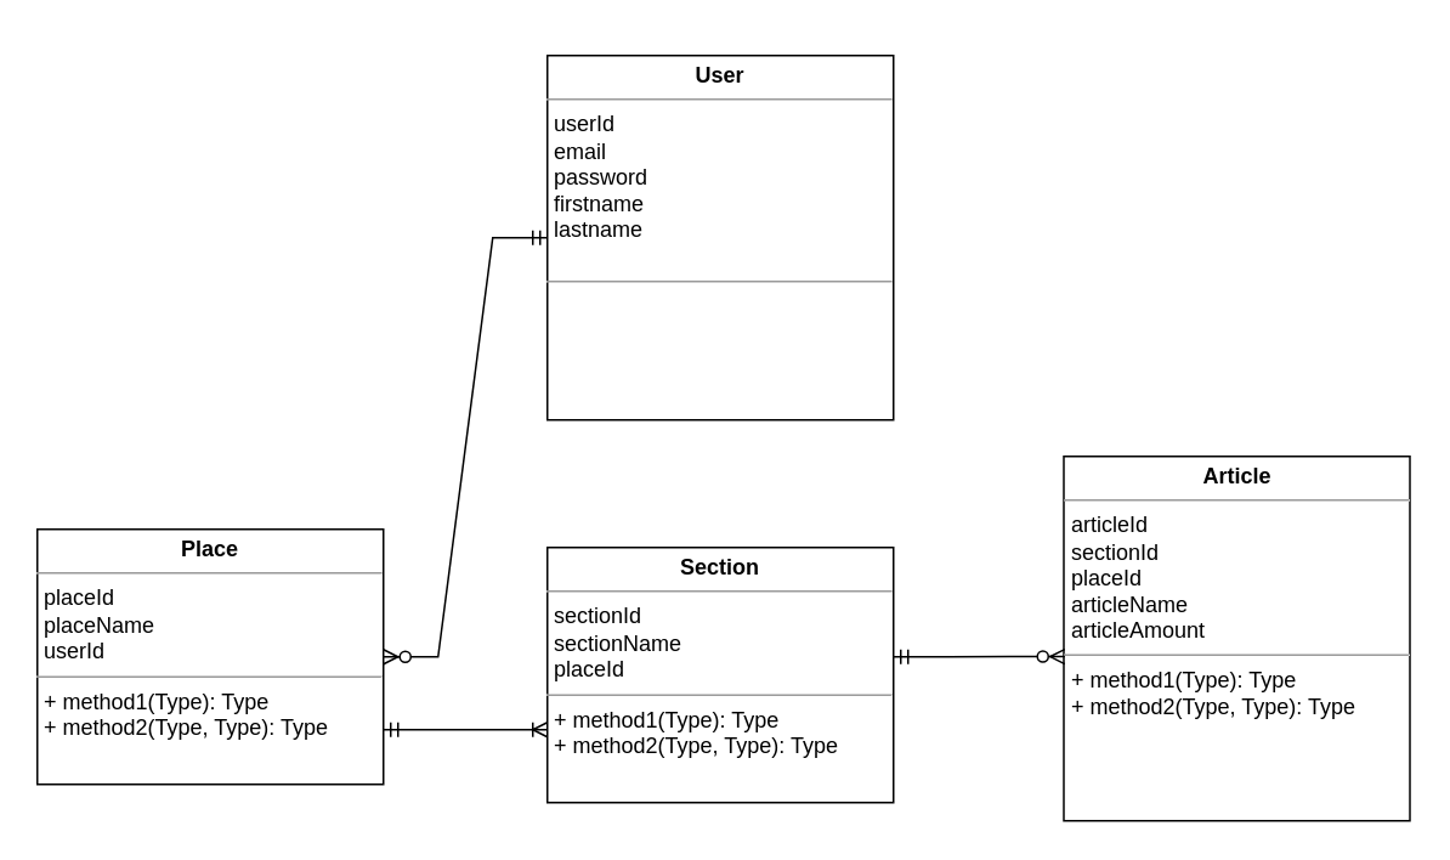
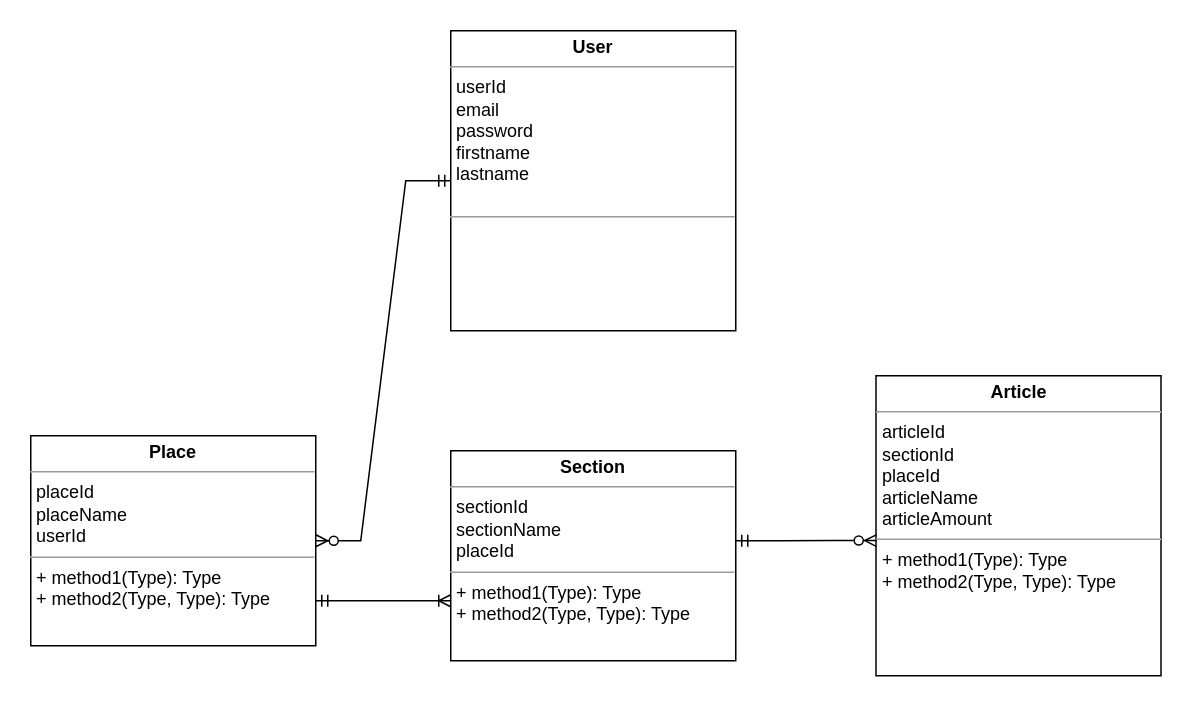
  <mxCell id="0" />
  <mxCell id="1" parent="0" />
- <mxCell id="2" value="&lt;p style=&quot;margin:0px;margin-top:4px;text-align:center;&quot;&gt;&lt;b style=&quot;&quot;&gt;User&lt;/b&gt;&lt;/p&gt;&lt;hr size=&quot;1&quot;&gt;&lt;p style=&quot;margin:0px;margin-left:4px;&quot;&gt;userId&lt;/p&gt;&lt;p style=&quot;margin:0px;margin-left:4px;&quot;&gt;email&amp;nbsp;&lt;/p&gt;&lt;p style=&quot;margin:0px;margin-left:4px;&quot;&gt;password&lt;/p&gt;&lt;p style=&quot;margin:0px;margin-left:4px;&quot;&gt;firstname&lt;span style=&quot;white-space: pre;&quot;&gt; &lt;/span&gt;&lt;/p&gt;&lt;p style=&quot;margin:0px;margin-left:4px;&quot;&gt;lastname&lt;/p&gt;&lt;p style=&quot;margin:0px;margin-left:4px;&quot;&gt;&lt;br&gt;&lt;/p&gt;&lt;hr size=&quot;1&quot;&gt;&lt;p style=&quot;margin:0px;margin-left:4px;&quot;&gt;&lt;br&gt;&lt;/p&gt;" style="verticalAlign=top;align=left;overflow=fill;fontSize=12;fontFamily=Helvetica;html=1;whiteSpace=wrap;" vertex="1" parent="1"><mxGeometry x="300" y="30" width="190" height="200" as="geometry" /></mxCell>
+ <mxCell id="2" value="&lt;p style=&quot;margin:0px;margin-top:4px;text-align:center;&quot;&gt;&lt;b style=&quot;&quot;&gt;User&lt;/b&gt;&lt;/p&gt;&lt;hr size=&quot;1&quot;&gt;&lt;p style=&quot;margin:0px;margin-left:4px;&quot;&gt;userId&lt;/p&gt;&lt;p style=&quot;margin:0px;margin-left:4px;&quot;&gt;email&amp;nbsp;&lt;/p&gt;&lt;p style=&quot;margin:0px;margin-left:4px;&quot;&gt;password&lt;/p&gt;&lt;p style=&quot;margin:0px;margin-left:4px;&quot;&gt;firstname&lt;span style=&quot;white-space: pre;&quot;&gt; &lt;/span&gt;&lt;/p&gt;&lt;p style=&quot;margin:0px;margin-left:4px;&quot;&gt;lastname&lt;/p&gt;&lt;p style=&quot;margin:0px;margin-left:4px;&quot;&gt;&lt;br&gt;&lt;/p&gt;&lt;hr size=&quot;1&quot;&gt;&lt;p style=&quot;margin:0px;margin-left:4px;&quot;&gt;&lt;br&gt;&lt;/p&gt;" style="verticalAlign=top;align=left;overflow=fill;fontSize=12;fontFamily=Helvetica;html=1;whiteSpace=wrap;" vertex="1" parent="1"><mxGeometry x="300" y="20" width="190" height="200" as="geometry" /></mxCell>
  <mxCell id="3" value="&lt;p style=&quot;margin:0px;margin-top:4px;text-align:center;&quot;&gt;&lt;b&gt;Article&lt;/b&gt;&lt;/p&gt;&lt;hr size=&quot;1&quot;&gt;&lt;p style=&quot;margin:0px;margin-left:4px;&quot;&gt;articleId&lt;br&gt;sectionId&lt;/p&gt;&lt;p style=&quot;margin:0px;margin-left:4px;&quot;&gt;placeId&lt;/p&gt;&lt;p style=&quot;margin:0px;margin-left:4px;&quot;&gt;articleName&lt;/p&gt;&lt;p style=&quot;margin:0px;margin-left:4px;&quot;&gt;articleAmount&lt;/p&gt;&lt;hr size=&quot;1&quot;&gt;&lt;p style=&quot;margin:0px;margin-left:4px;&quot;&gt;+ method1(Type): Type&lt;br&gt;+ method2(Type, Type): Type&lt;/p&gt;" style="verticalAlign=top;align=left;overflow=fill;fontSize=12;fontFamily=Helvetica;html=1;whiteSpace=wrap;" vertex="1" parent="1"><mxGeometry x="583.5" y="250" width="190" height="200" as="geometry" /></mxCell>
  <mxCell id="4" value="&lt;p style=&quot;margin:0px;margin-top:4px;text-align:center;&quot;&gt;&lt;b&gt;Place&lt;/b&gt;&lt;/p&gt;&lt;hr size=&quot;1&quot;&gt;&lt;p style=&quot;margin:0px;margin-left:4px;&quot;&gt;placeId&lt;/p&gt;&lt;p style=&quot;margin:0px;margin-left:4px;&quot;&gt;placeName&lt;/p&gt;&lt;p style=&quot;margin:0px;margin-left:4px;&quot;&gt;userId&lt;/p&gt;&lt;hr size=&quot;1&quot;&gt;&lt;p style=&quot;margin:0px;margin-left:4px;&quot;&gt;+ method1(Type): Type&lt;br&gt;+ method2(Type, Type): Type&lt;/p&gt;" style="verticalAlign=top;align=left;overflow=fill;fontSize=12;fontFamily=Helvetica;html=1;whiteSpace=wrap;" vertex="1" parent="1"><mxGeometry x="20" y="290" width="190" height="140" as="geometry" /></mxCell>
  <mxCell id="5" value="&lt;p style=&quot;margin:0px;margin-top:4px;text-align:center;&quot;&gt;&lt;b&gt;Section&lt;/b&gt;&lt;/p&gt;&lt;hr size=&quot;1&quot;&gt;&lt;p style=&quot;margin:0px;margin-left:4px;&quot;&gt;sectionId&lt;/p&gt;&lt;p style=&quot;margin:0px;margin-left:4px;&quot;&gt;sectionName&lt;/p&gt;&lt;p style=&quot;margin:0px;margin-left:4px;&quot;&gt;placeId&lt;/p&gt;&lt;hr size=&quot;1&quot;&gt;&lt;p style=&quot;margin:0px;margin-left:4px;&quot;&gt;+ method1(Type): Type&lt;br&gt;+ method2(Type, Type): Type&lt;/p&gt;" style="verticalAlign=top;align=left;overflow=fill;fontSize=12;fontFamily=Helvetica;html=1;whiteSpace=wrap;" vertex="1" parent="1"><mxGeometry x="300" y="300" width="190" height="140" as="geometry" /></mxCell>
  <mxCell id="6" value="" style="edgeStyle=entityRelationEdgeStyle;fontSize=12;html=1;endArrow=ERzeroToMany;startArrow=ERmandOne;rounded=0;" edge="1" parent="1" source="2" target="4"><mxGeometry width="100" height="100" relative="1" as="geometry"><mxPoint x="220" y="140" as="sourcePoint" /><mxPoint x="120" y="260" as="targetPoint" /></mxGeometry></mxCell>
  <mxCell id="7" value="" style="edgeStyle=entityRelationEdgeStyle;fontSize=12;html=1;endArrow=ERoneToMany;startArrow=ERmandOne;rounded=0;" edge="1" parent="1"><mxGeometry width="100" height="100" relative="1" as="geometry"><mxPoint x="210" y="400" as="sourcePoint" /><mxPoint x="300" y="400" as="targetPoint" /></mxGeometry></mxCell>
  <mxCell id="8" value="" style="edgeStyle=entityRelationEdgeStyle;fontSize=12;html=1;endArrow=ERzeroToMany;startArrow=ERmandOne;rounded=0;exitX=1;exitY=0.429;exitDx=0;exitDy=0;exitPerimeter=0;" edge="1" parent="1" source="5"><mxGeometry width="100" height="100" relative="1" as="geometry"><mxPoint x="494" y="359.87" as="sourcePoint" /><mxPoint x="584" y="359.87" as="targetPoint" /></mxGeometry></mxCell>
